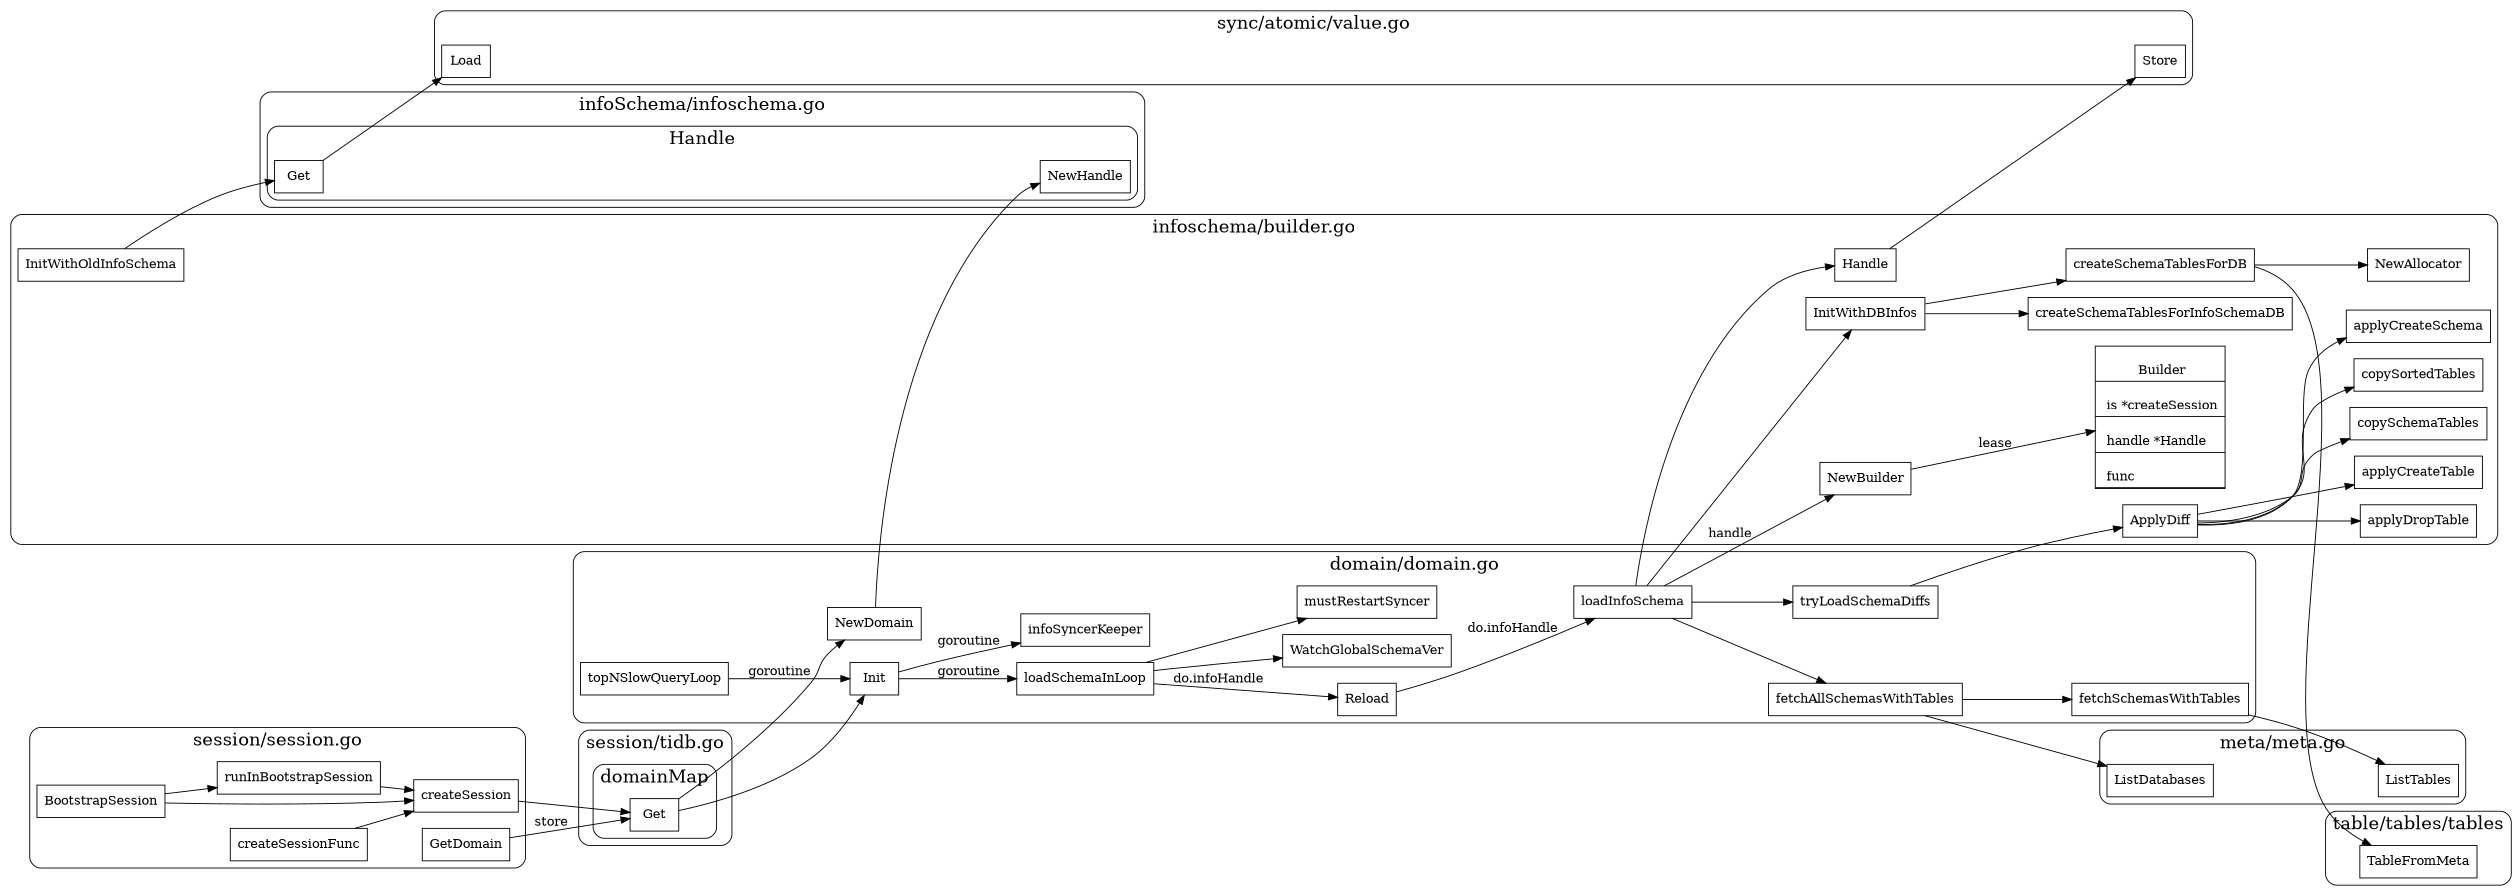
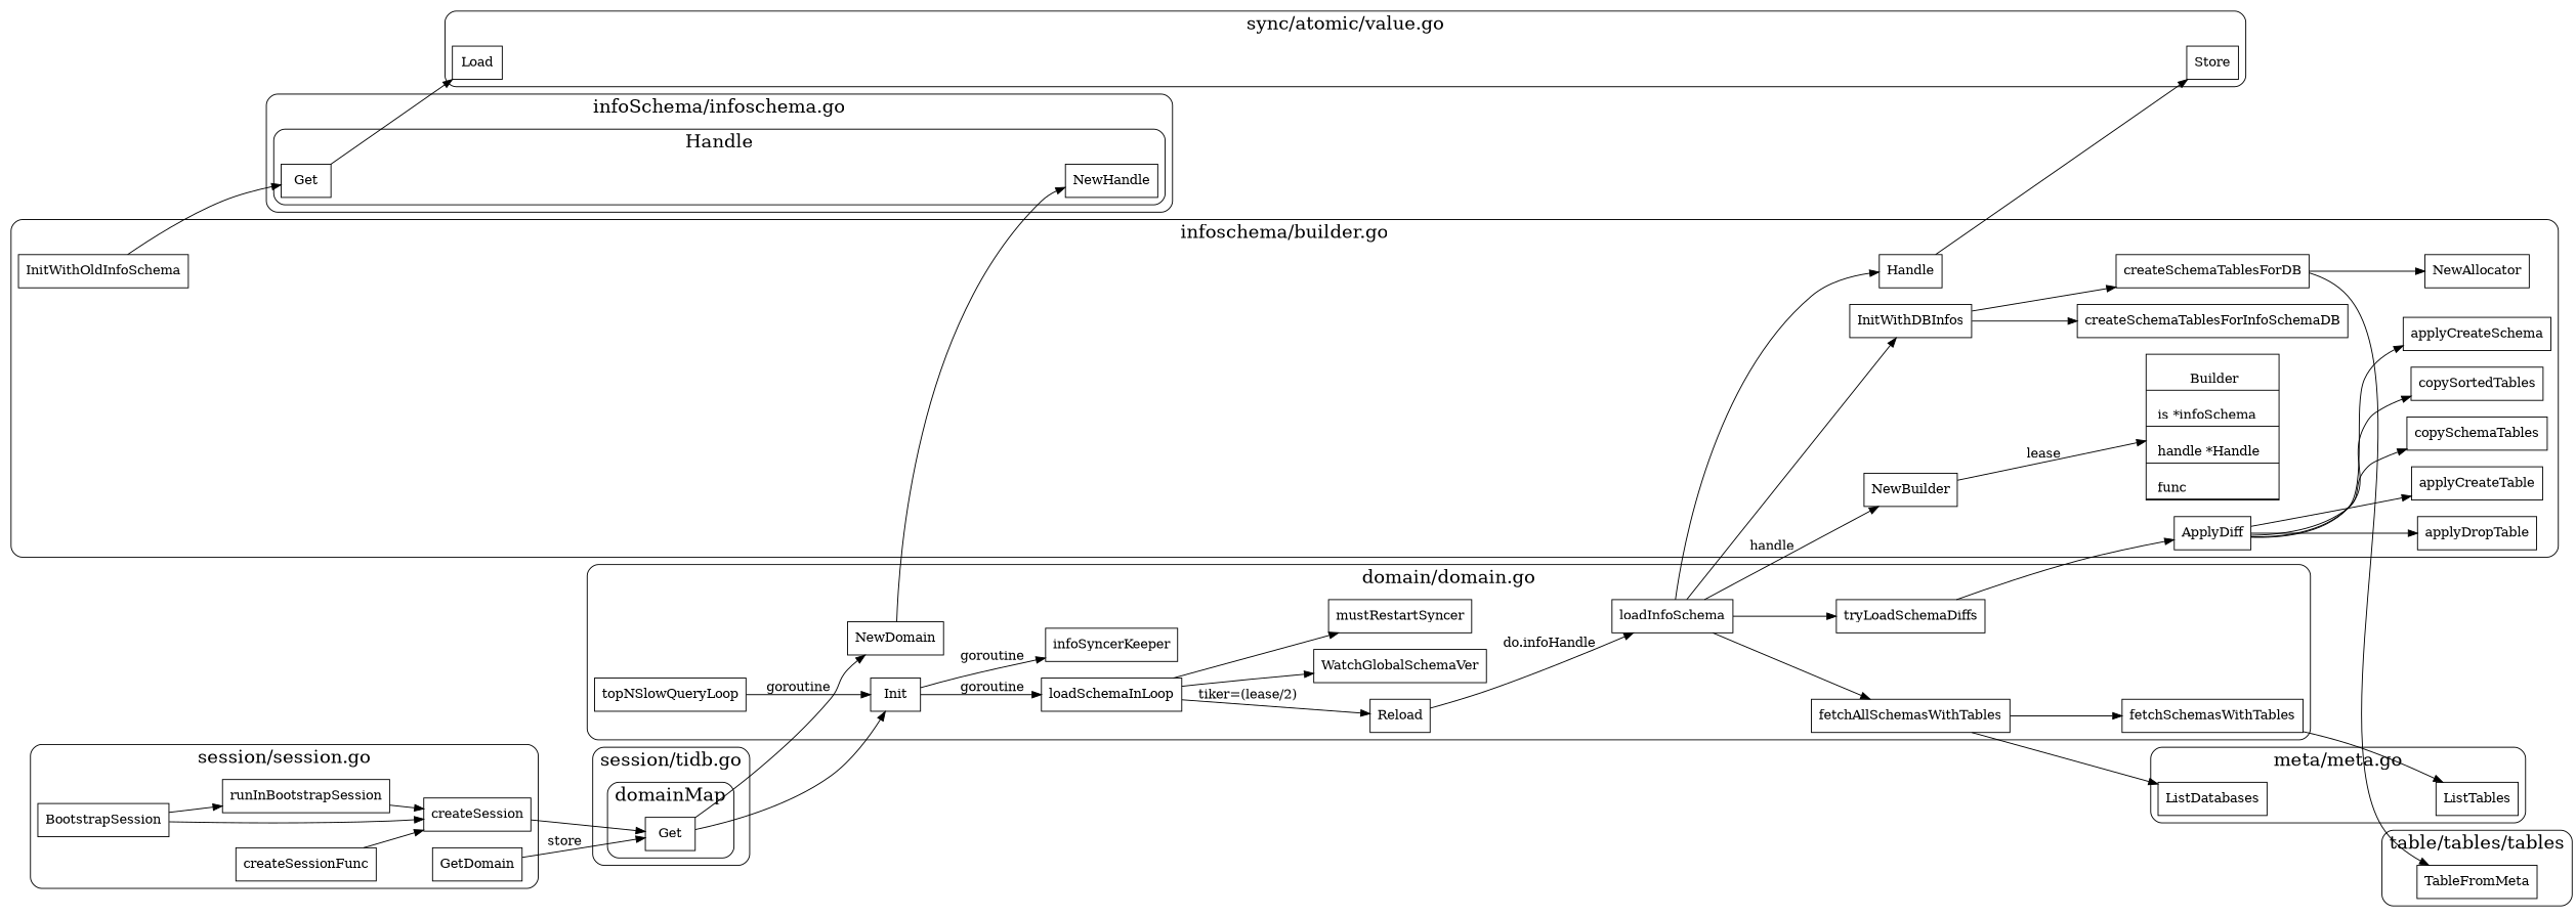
  digraph {
    newrank=true
    rankdir=LR
    node [shape=box]
    n1 [label=Store]
    n2 [label=Load]
    n3 [label=TableFromMeta]
    ListDatabases
    ListTables
    InitWithOldInfoSchema
    InitWithDBInfos
    createSchemaTablesForDB
    createSchemaTablesForInfoSchemaDB
-   n10 [label="{{\n        Builder |\n        is *createSession\l|\n        handle *Handle\l|\n        func\l|\n        <Build> Build\l\n      }}" shape=record]
+   n10 [label="{{\n        Builder |\n        is *infoSchema\l|\n        handle *Handle\l|\n        func\l|\n        <Build> Build\l\n      }}" shape=record]
    NewBuilder
    n12 [label=Handle]
    ApplyDiff
    applyDropTable
    applyCreateTable
    copySchemaTables
    copySortedTables
    applyCreateSchema
    NewAllocator
    NewHandle
    n21 [label=Get]
    n22 [label=Get]
    GetDomain
    createSession
    BootstrapSession
    runInBootstrapSession
    createSessionFunc
    NewDomain
    n29 [label=Init]
    loadSchemaInLoop
    topNSlowQueryLoop
    infoSyncerKeeper
    Reload
    WatchGlobalSchemaVer
    mustRestartSyncer
    loadInfoSchema
    tryLoadSchemaDiffs
    fetchAllSchemasWithTables
    fetchSchemasWithTables
    subgraph cluster_1 {
      fontsize=20
      label="sync/atomic/value.go"
      style=rounded
      n1
      n2
    }
    subgraph cluster_2 {
      fontsize=20
      label="table/tables/tables"
      style=rounded
      n3
    }
    subgraph cluster_3 {
      fontsize=20
      label="meta/meta.go"
      style=rounded
      ListDatabases
      ListTables
    }
    subgraph cluster_4 {
      fontsize=20
      label="infoschema/builder.go"
      style=rounded
      InitWithOldInfoSchema
      InitWithDBInfos
      createSchemaTablesForDB
      createSchemaTablesForInfoSchemaDB
      n10
      NewBuilder
      n12
      ApplyDiff
      applyDropTable
      applyCreateTable
      copySchemaTables
      copySortedTables
      applyCreateSchema
      NewAllocator
    }
    subgraph cluster_5 {
      fontsize=20
      label="infoSchema/infoschema.go"
      style=rounded
      subgraph cluster_6 {
        fontsize=20
        label=Handle
        style=rounded
        NewHandle
        n21
      }
    }
    subgraph cluster_7 {
      fontsize=20
      label="session/tidb.go"
      style=rounded
      subgraph cluster_8 {
        fontsize=20
        label=domainMap
        style=rounded
        n22
      }
    }
    subgraph cluster_9 {
      fontsize=20
      label="session/session.go"
      style=rounded
      GetDomain
      createSession
      BootstrapSession
      runInBootstrapSession
      createSessionFunc
    }
    subgraph cluster_10 {
      fontsize=20
      label="domain/domain.go"
      style=rounded
      NewDomain
      n29
      loadSchemaInLoop
      topNSlowQueryLoop
      infoSyncerKeeper
      Reload
      WatchGlobalSchemaVer
      mustRestartSyncer
      loadInfoSchema
      tryLoadSchemaDiffs
      fetchAllSchemasWithTables
      fetchSchemasWithTables
    }
    InitWithOldInfoSchema -> n21
    InitWithDBInfos -> createSchemaTablesForDB
    InitWithDBInfos -> createSchemaTablesForInfoSchemaDB
    createSchemaTablesForDB -> n3
    createSchemaTablesForDB -> NewAllocator
    NewBuilder -> n10 [label=lease]
    n12 -> n1
    ApplyDiff -> applyDropTable
    ApplyDiff -> applyCreateTable
    ApplyDiff -> copySchemaTables
    ApplyDiff -> copySortedTables
    ApplyDiff -> applyCreateSchema
    n21 -> n2
    n22 -> NewDomain
    n22 -> n29
    GetDomain -> n22 [label=store]
    createSession -> n22
    BootstrapSession -> createSession
    BootstrapSession -> runInBootstrapSession
    runInBootstrapSession -> createSession
    createSessionFunc -> createSession
    NewDomain -> NewHandle
    n29 -> loadSchemaInLoop [label=goroutine]
    n29 -> infoSyncerKeeper [label=goroutine]
-   loadSchemaInLoop -> Reload [label="do.infoHandle"]
+   loadSchemaInLoop -> Reload [label="tiker=(lease/2)"]
    loadSchemaInLoop -> WatchGlobalSchemaVer
    loadSchemaInLoop -> mustRestartSyncer
    topNSlowQueryLoop -> n29 [label=goroutine]
    Reload -> loadInfoSchema [label="do.infoHandle"]
    loadInfoSchema -> InitWithDBInfos
    loadInfoSchema -> NewBuilder [label=handle]
    loadInfoSchema -> n12
    loadInfoSchema -> tryLoadSchemaDiffs
    loadInfoSchema -> fetchAllSchemasWithTables
    tryLoadSchemaDiffs -> ApplyDiff
    fetchAllSchemasWithTables -> ListDatabases
    fetchAllSchemasWithTables -> fetchSchemasWithTables
    fetchSchemasWithTables -> ListTables
  }
